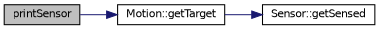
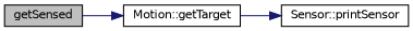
  digraph {
    rankdir=LR
    node [color=black fillcolor=white fontname=Helvetica fontsize=10 shape=record style=filled]
    edge [color=midnightblue fontname=Helvetica fontsize=10 labelfontname=Helvetica labelfontsize=10 style=solid]
-   n1 [fillcolor=grey75 fontcolor=black height=0.2 label=printSensor width=0.4]
+   n1 [fillcolor=grey75 fontcolor=black height=0.2 label=getSensed width=0.4]
    n2 [height=0.2 label="Motion::getTarget" width=0.4]
-   n3 [height=0.2 label="Sensor::getSensed" width=0.4]
+   n3 [height=0.2 label="Sensor::printSensor" width=0.4]
    n1 -> n2
    n2 -> n3
  }
